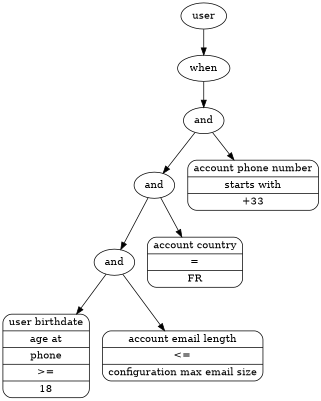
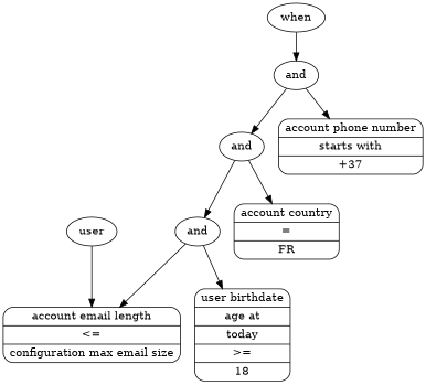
  digraph {
    node [style=rounded]
    n1 [label=user]
    when
    n3 [label=and]
    n4 [label=and]
-   n5 [label="{account phone number | starts with | +33}" shape=record]
+   n5 [label="{account phone number | starts with | +37}" shape=record]
    n6 [label=and]
    n7 [label="{account country | = | FR}" shape=record]
-   n8 [label="{user birthdate | age at | phone | &gt;= | 18}" shape=record]
+   n8 [label="{user birthdate | age at | today | &gt;= | 18}" shape=record]
    n9 [label="{account email length | &lt;= | configuration max email size}" shape=record]
-   n1 -> when
+   n1 -> n9
    when -> n3
    n3 -> n4
    n3 -> n5
    n4 -> n6
    n4 -> n7
    n6 -> n8
    n6 -> n9
  }
